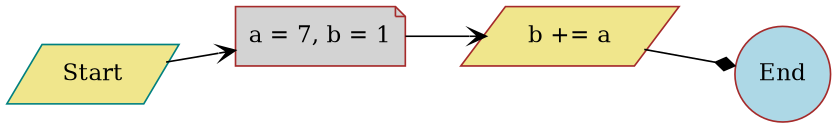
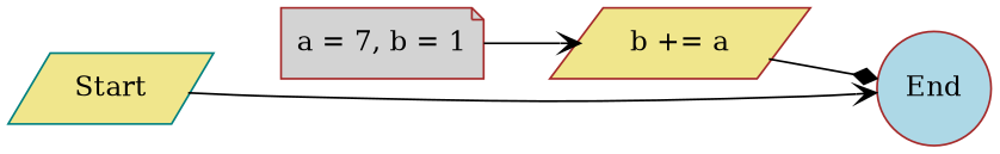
  digraph {
    rankdir=LR
    node [color=brown fillcolor=khaki shape=parallelogram style=filled]
    edge [arrowhead=vee]
    n1 [color=teal label=Start]
    n2 [fillcolor=lightgrey label="a = 7, b = 1" shape=note]
    n3 [label="b += a"]
    n4 [fillcolor=lightblue label=End shape=circle]
-   n1 -> n2
+   n1 -> n4
    n2 -> n3
    n3 -> n4 [arrowhead=diamond]
  }
